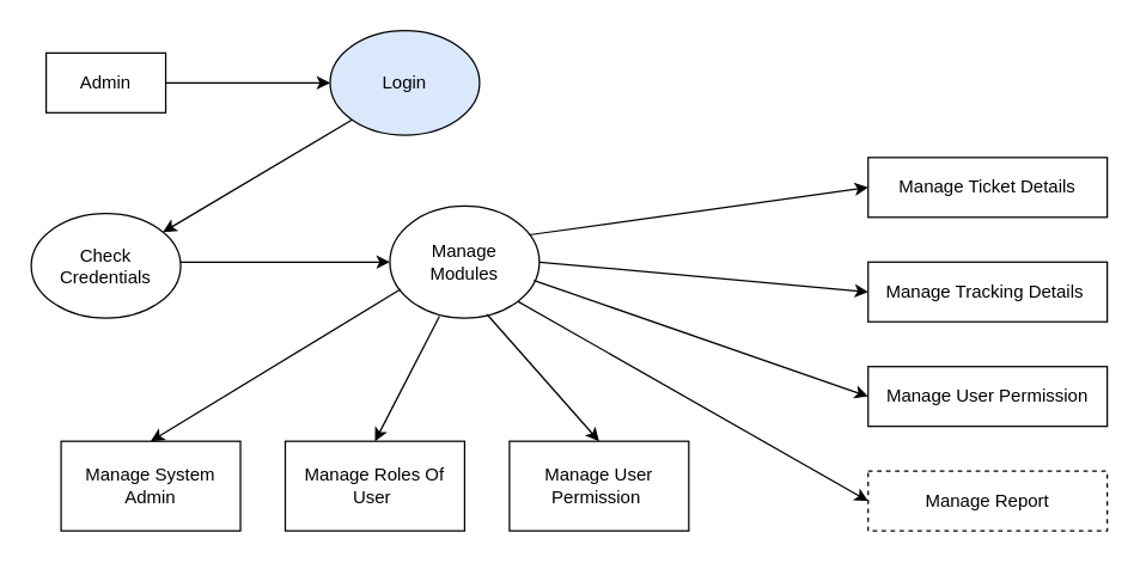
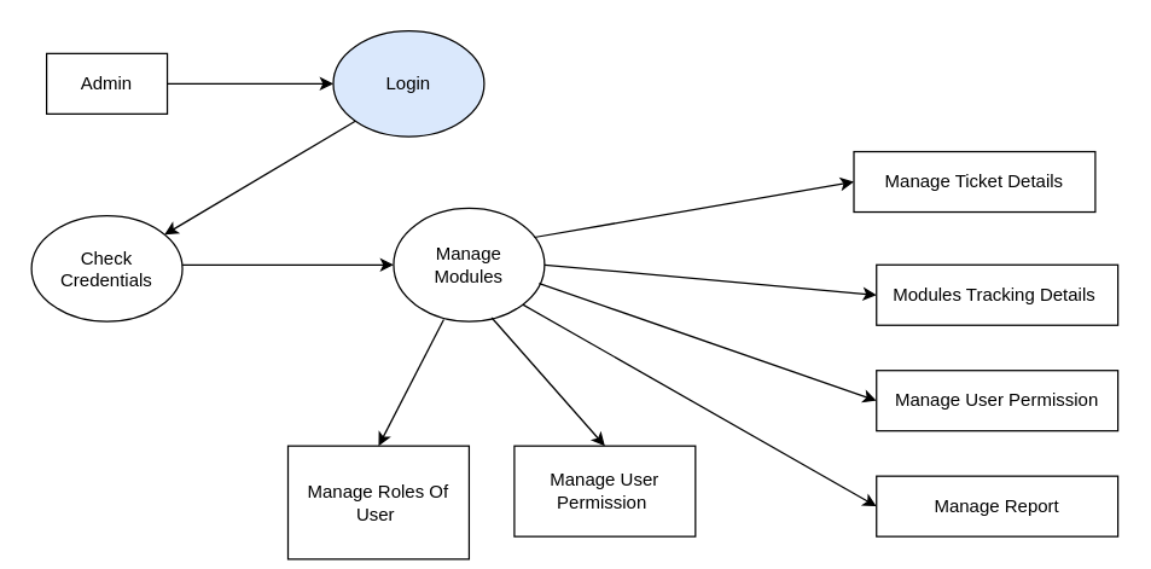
  <mxCell id="0" />
  <mxCell id="1" parent="0" />
  <mxCell id="2" value="&lt;font style=&quot;font-size: 12px;&quot;&gt;Admin&lt;/font&gt;" style="rounded=0;whiteSpace=wrap;html=1;" vertex="1" parent="1"><mxGeometry x="30" y="35" width="80" height="40" as="geometry" /></mxCell>
  <mxCell id="3" value="Check&lt;br&gt;Credentials" style="ellipse;whiteSpace=wrap;html=1;" vertex="1" parent="1"><mxGeometry x="20" y="142.5" width="100" height="70" as="geometry" /></mxCell>
- <mxCell id="4" value="Manage System Admin" style="rounded=0;whiteSpace=wrap;html=1;" vertex="1" parent="1"><mxGeometry x="40" y="295" width="120" height="60" as="geometry" /></mxCell>
  <mxCell id="5" value="&amp;nbsp;Manage&amp;nbsp;&lt;br&gt;Modules" style="ellipse;whiteSpace=wrap;html=1;" vertex="1" parent="1"><mxGeometry x="260" y="137.5" width="100" height="75" as="geometry" /></mxCell>
- <mxCell id="6" value="Manage Roles Of User&amp;nbsp;" style="rounded=0;whiteSpace=wrap;html=1;" vertex="1" parent="1"><mxGeometry x="190" y="295" width="120" height="60" as="geometry" /></mxCell>
- <mxCell id="7" value="Manage Ticket Details" style="rounded=0;whiteSpace=wrap;html=1;" vertex="1" parent="1"><mxGeometry x="580" y="105" width="160" height="40" as="geometry" /></mxCell>
- <mxCell id="8" value="Manage Tracking Details&amp;nbsp;" style="rounded=0;whiteSpace=wrap;html=1;" vertex="1" parent="1"><mxGeometry x="580" y="175" width="160" height="40" as="geometry" /></mxCell>
+ <mxCell id="6" value="Manage Roles Of User&amp;nbsp;" style="rounded=0;whiteSpace=wrap;html=1;" vertex="1" parent="1"><mxGeometry x="190" y="295" width="120" height="75" as="geometry" /></mxCell>
+ <mxCell id="7" value="Manage Ticket Details" style="rounded=0;whiteSpace=wrap;html=1;" vertex="1" parent="1"><mxGeometry x="565" y="100" width="160" height="40" as="geometry" /></mxCell>
+ <mxCell id="8" value="Modules Tracking Details&amp;nbsp;" style="rounded=0;whiteSpace=wrap;html=1;" vertex="1" parent="1"><mxGeometry x="580" y="175" width="160" height="40" as="geometry" /></mxCell>
  <mxCell id="9" value="Manage User Permission" style="rounded=0;whiteSpace=wrap;html=1;" vertex="1" parent="1"><mxGeometry x="580" y="245" width="160" height="40" as="geometry" /></mxCell>
- <mxCell id="10" value="Manage Report" style="rounded=0;whiteSpace=wrap;html=1;dashed=1;" vertex="1" parent="1"><mxGeometry x="580" y="315" width="160" height="40" as="geometry" /></mxCell>
+ <mxCell id="10" value="Manage Report" style="rounded=0;whiteSpace=wrap;html=1;" vertex="1" parent="1"><mxGeometry x="580" y="315" width="160" height="40" as="geometry" /></mxCell>
  <mxCell id="11" value="Manage User Permission&amp;nbsp;" style="rounded=0;whiteSpace=wrap;html=1;" vertex="1" parent="1"><mxGeometry x="340" y="295" width="120" height="60" as="geometry" /></mxCell>
  <mxCell id="12" value="Login" style="ellipse;whiteSpace=wrap;html=1;fillColor=#dae8fc;" vertex="1" parent="1"><mxGeometry x="220" y="20" width="100" height="70" as="geometry" /></mxCell>
  <mxCell id="13" value="" style="endArrow=classic;html=1;rounded=0;entryX=0;entryY=0.5;entryDx=0;entryDy=0;" edge="1" parent="1" target="12"><mxGeometry width="50" height="50" relative="1" as="geometry"><mxPoint x="110" y="55" as="sourcePoint" /><mxPoint x="160" y="5" as="targetPoint" /></mxGeometry></mxCell>
  <mxCell id="14" value="" style="endArrow=classic;html=1;rounded=0;exitX=0;exitY=1;exitDx=0;exitDy=0;" edge="1" parent="1" source="12" target="3"><mxGeometry width="50" height="50" relative="1" as="geometry"><mxPoint x="220" y="65" as="sourcePoint" /><mxPoint x="330" y="65" as="targetPoint" /></mxGeometry></mxCell>
  <mxCell id="15" value="" style="endArrow=classic;html=1;rounded=0;entryX=0;entryY=0.5;entryDx=0;entryDy=0;" edge="1" parent="1" target="5"><mxGeometry width="50" height="50" relative="1" as="geometry"><mxPoint x="120" y="175" as="sourcePoint" /><mxPoint x="170" y="125" as="targetPoint" /></mxGeometry></mxCell>
- <mxCell id="16" value="" style="endArrow=classic;html=1;rounded=0;entryX=0.5;entryY=0;entryDx=0;entryDy=0;exitX=0.071;exitY=0.743;exitDx=0;exitDy=0;exitPerimeter=0;" edge="1" parent="1" source="5" target="4"><mxGeometry width="50" height="50" relative="1" as="geometry"><mxPoint x="370" y="255" as="sourcePoint" /><mxPoint x="420" y="205" as="targetPoint" /></mxGeometry></mxCell>
  <mxCell id="17" value="" style="endArrow=classic;html=1;rounded=0;entryX=0.5;entryY=0;entryDx=0;entryDy=0;exitX=0.332;exitY=0.983;exitDx=0;exitDy=0;exitPerimeter=0;" edge="1" parent="1" source="5" target="6"><mxGeometry width="50" height="50" relative="1" as="geometry"><mxPoint x="274" y="205" as="sourcePoint" /><mxPoint x="80" y="305" as="targetPoint" /></mxGeometry></mxCell>
  <mxCell id="18" value="" style="endArrow=classic;html=1;rounded=0;entryX=0.5;entryY=0;entryDx=0;entryDy=0;exitX=0.204;exitY=0.961;exitDx=0;exitDy=0;exitPerimeter=0;" edge="1" parent="1" target="11"><mxGeometry width="50" height="50" relative="1" as="geometry"><mxPoint x="325" y="210" as="sourcePoint" /><mxPoint x="295" y="295" as="targetPoint" /></mxGeometry></mxCell>
  <mxCell id="19" value="" style="endArrow=classic;html=1;rounded=0;entryX=0;entryY=0.5;entryDx=0;entryDy=0;exitX=0.932;exitY=0.257;exitDx=0;exitDy=0;exitPerimeter=0;" edge="1" parent="1" source="5" target="7"><mxGeometry width="50" height="50" relative="1" as="geometry"><mxPoint x="342" y="152" as="sourcePoint" /><mxPoint x="590" y="65" as="targetPoint" /></mxGeometry></mxCell>
  <mxCell id="20" value="" style="endArrow=classic;html=1;rounded=0;entryX=0;entryY=0.5;entryDx=0;entryDy=0;exitX=1;exitY=0.5;exitDx=0;exitDy=0;" edge="1" parent="1" source="5"><mxGeometry width="50" height="50" relative="1" as="geometry"><mxPoint x="356" y="224" as="sourcePoint" /><mxPoint x="580" y="195" as="targetPoint" /></mxGeometry></mxCell>
  <mxCell id="21" value="" style="endArrow=classic;html=1;rounded=0;entryX=0;entryY=0.5;entryDx=0;entryDy=0;exitX=0.964;exitY=0.664;exitDx=0;exitDy=0;exitPerimeter=0;" edge="1" parent="1" source="5" target="9"><mxGeometry width="50" height="50" relative="1" as="geometry"><mxPoint x="370" y="185" as="sourcePoint" /><mxPoint x="590" y="205" as="targetPoint" /></mxGeometry></mxCell>
  <mxCell id="22" value="" style="endArrow=classic;html=1;rounded=0;entryX=0;entryY=0.5;entryDx=0;entryDy=0;exitX=1;exitY=1;exitDx=0;exitDy=0;" edge="1" parent="1" source="5" target="10"><mxGeometry width="50" height="50" relative="1" as="geometry"><mxPoint x="366" y="197" as="sourcePoint" /><mxPoint x="590" y="275" as="targetPoint" /></mxGeometry></mxCell>
